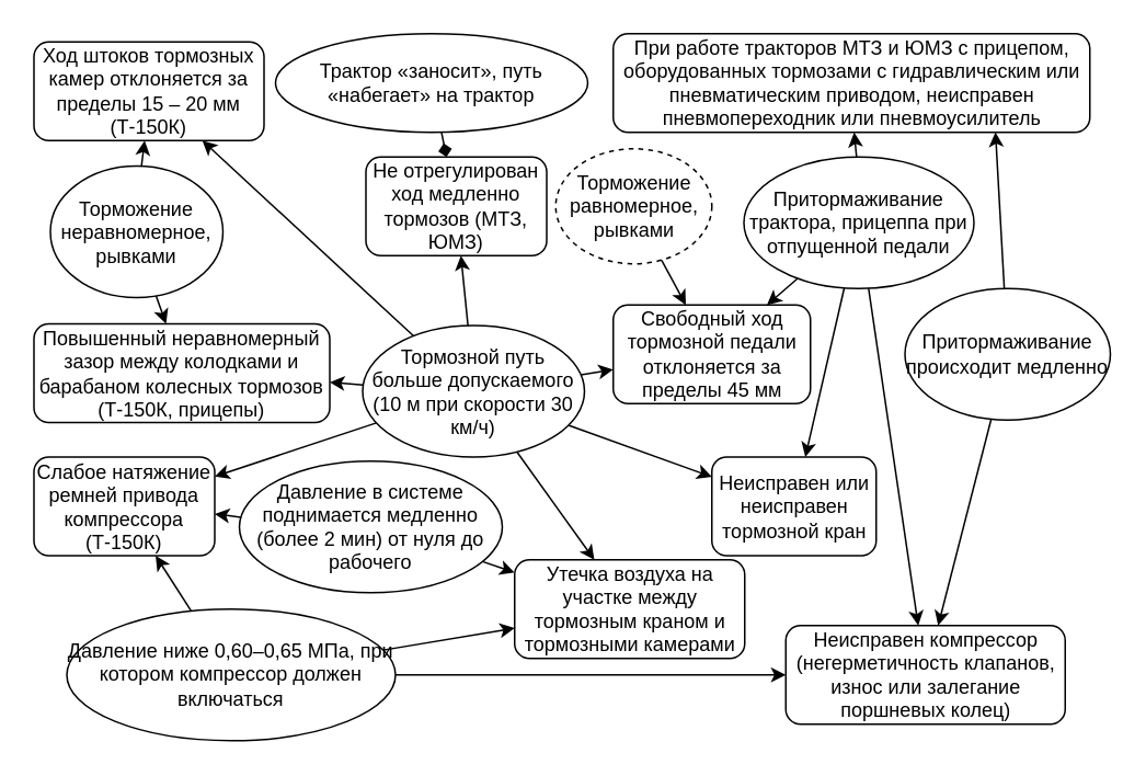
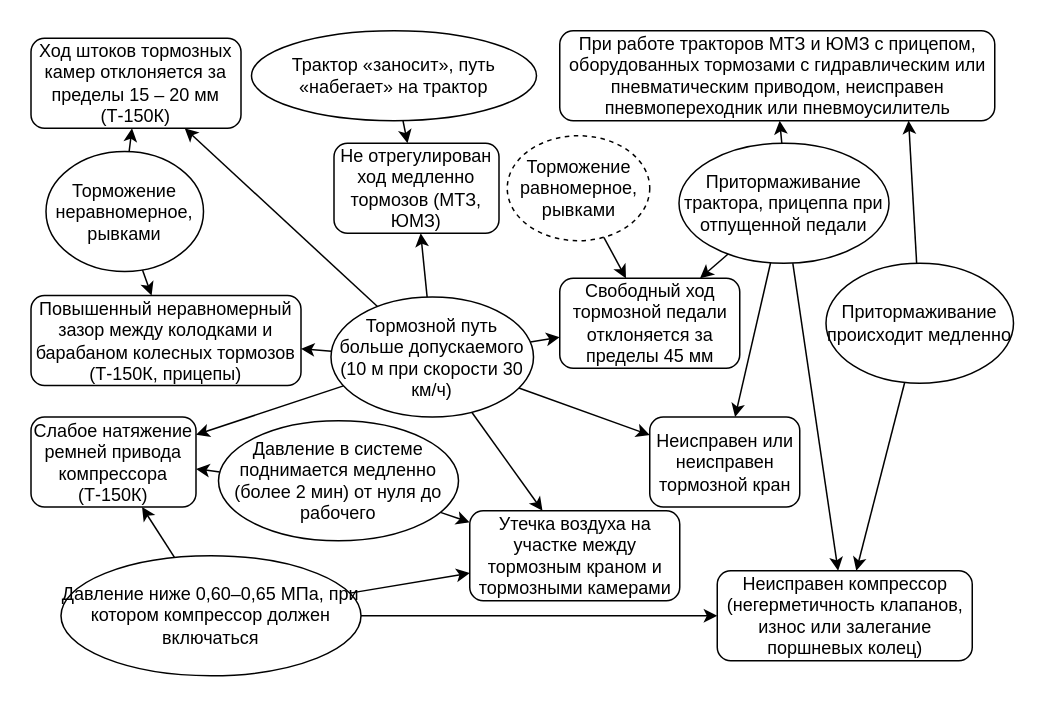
  <mxCell id="0" />
  <mxCell id="1" parent="0" />
  <mxCell id="2" value="Свободный ход тормозной педали отклоняется за пределы 45 мм" style="rounded=1;whiteSpace=wrap;html=1;" vertex="1" parent="1"><mxGeometry x="372.5" y="185" width="120" height="60" as="geometry" /></mxCell>
  <mxCell id="3" value="Утечка воздуха на участке между тормозным краном и тормозными камерами" style="rounded=1;whiteSpace=wrap;html=1;" vertex="1" parent="1"><mxGeometry x="312.5" y="340" width="140" height="60" as="geometry" /></mxCell>
  <mxCell id="4" value="Повышенный неравномерный зазор между колодками и барабаном колесных тормозов (Т-150К, прицепы)" style="rounded=1;whiteSpace=wrap;html=1;" vertex="1" parent="1"><mxGeometry y="196.5" width="180" height="60" as="geometry" x="20" /></mxCell>
  <mxCell id="5" value="Неисправен компрессор (негерметичность клапанов, износ или залегание поршневых колец)" style="rounded=1;whiteSpace=wrap;html=1;" vertex="1" parent="1"><mxGeometry x="477.5" y="380" width="170" height="60" as="geometry" /></mxCell>
  <mxCell id="6" value="Слабое натяжение ремней привода компрессора (Т-150К)" style="rounded=1;whiteSpace=wrap;html=1;" vertex="1" parent="1"><mxGeometry y="277.5" width="110" height="60" as="geometry" x="20" /></mxCell>
  <mxCell id="7" value="Неисправен или неисправен тормозной кран" style="rounded=1;whiteSpace=wrap;html=1;" vertex="1" parent="1"><mxGeometry x="432.5" y="277.5" width="100" height="60" as="geometry" /></mxCell>
  <mxCell id="8" value="Ход штоков тормозных камер отклоняется за пределы 15 – 20 мм (Т-150К)" style="rounded=1;whiteSpace=wrap;html=1;" vertex="1" parent="1"><mxGeometry y="25" width="140" height="60" as="geometry" x="20" /></mxCell>
  <mxCell id="9" value="Не отрегулирован ход медленно тормозов (МТЗ, ЮМЗ)" style="rounded=1;whiteSpace=wrap;html=1;" vertex="1" parent="1"><mxGeometry x="222" y="95" width="110" height="60" as="geometry" /></mxCell>
  <mxCell id="10" value="При работе тракторов МТЗ и ЮМЗ с прицепом, оборудованных тормозами с гидравлическим или пневматическим приводом, неисправен пневмопереходник или пневмоусилитель" style="rounded=1;whiteSpace=wrap;html=1;" vertex="1" parent="1"><mxGeometry x="372.5" width="290" height="60" as="geometry" y="20" /></mxCell>
  <mxCell id="11" style="edgeStyle=none;rounded=0;orthogonalLoop=1;jettySize=auto;html=1;" edge="1" parent="1" source="12" target="2"><mxGeometry relative="1" as="geometry" /></mxCell>
  <mxCell id="12" value="Торможение равномерное, рывками" style="ellipse;whiteSpace=wrap;html=1;dashed=1;" vertex="1" parent="1"><mxGeometry x="337.5" y="90" width="95" height="70" as="geometry" /></mxCell>
  <mxCell id="13" value="" style="edgeStyle=none;rounded=0;orthogonalLoop=1;jettySize=auto;html=1;" edge="1" parent="1" source="15" target="3"><mxGeometry relative="1" as="geometry" /></mxCell>
  <mxCell id="14" value="" style="edgeStyle=none;rounded=0;orthogonalLoop=1;jettySize=auto;html=1;" edge="1" parent="1" source="15" target="6"><mxGeometry relative="1" as="geometry" /></mxCell>
  <mxCell id="15" value="Давление в системе поднимается медленно (более 2 мин) от нуля до рабочего" style="ellipse;whiteSpace=wrap;html=1;" vertex="1" parent="1"><mxGeometry x="145" y="280" width="160" height="80" as="geometry" /></mxCell>
  <mxCell id="16" style="edgeStyle=none;rounded=0;orthogonalLoop=1;jettySize=auto;html=1;" edge="1" parent="1" source="20" target="5"><mxGeometry relative="1" as="geometry" /></mxCell>
  <mxCell id="17" style="edgeStyle=none;rounded=0;orthogonalLoop=1;jettySize=auto;html=1;" edge="1" parent="1" source="20" target="10"><mxGeometry relative="1" as="geometry" /></mxCell>
  <mxCell id="18" style="edgeStyle=none;rounded=0;orthogonalLoop=1;jettySize=auto;html=1;" edge="1" parent="1" source="20" target="2"><mxGeometry relative="1" as="geometry" /></mxCell>
  <mxCell id="19" style="edgeStyle=none;rounded=0;orthogonalLoop=1;jettySize=auto;html=1;" edge="1" parent="1" source="20" target="7"><mxGeometry relative="1" as="geometry" /></mxCell>
  <mxCell id="20" value="Притормаживание трактора, прицеппа при отпущенной педали" style="ellipse;whiteSpace=wrap;html=1;" vertex="1" parent="1"><mxGeometry x="452" y="95" width="140" height="80" as="geometry" /></mxCell>
  <mxCell id="21" style="edgeStyle=none;rounded=0;orthogonalLoop=1;jettySize=auto;html=1;" edge="1" parent="1" source="28" target="7"><mxGeometry relative="1" as="geometry" /></mxCell>
  <mxCell id="22" style="edgeStyle=none;rounded=0;orthogonalLoop=1;jettySize=auto;html=1;" edge="1" parent="1" source="28" target="2"><mxGeometry relative="1" as="geometry" /></mxCell>
  <mxCell id="23" style="edgeStyle=none;rounded=0;orthogonalLoop=1;jettySize=auto;html=1;" edge="1" parent="1" source="28" target="3"><mxGeometry relative="1" as="geometry" /></mxCell>
  <mxCell id="24" style="edgeStyle=none;rounded=0;orthogonalLoop=1;jettySize=auto;html=1;" edge="1" parent="1" source="28" target="4"><mxGeometry relative="1" as="geometry" /></mxCell>
  <mxCell id="25" style="edgeStyle=none;rounded=0;orthogonalLoop=1;jettySize=auto;html=1;" edge="1" parent="1" source="28" target="6"><mxGeometry relative="1" as="geometry" /></mxCell>
  <mxCell id="26" style="edgeStyle=none;rounded=0;orthogonalLoop=1;jettySize=auto;html=1;" edge="1" parent="1" source="28" target="8"><mxGeometry relative="1" as="geometry" /></mxCell>
  <mxCell id="27" style="edgeStyle=none;rounded=0;orthogonalLoop=1;jettySize=auto;html=1;" edge="1" parent="1" source="28" target="9"><mxGeometry relative="1" as="geometry" /></mxCell>
  <mxCell id="28" value="Тормозной путь больше допускаемого (10 м при скорости 30 км/ч)" style="ellipse;whiteSpace=wrap;html=1;" vertex="1" parent="1"><mxGeometry x="220" y="197.5" width="135" height="80" as="geometry" /></mxCell>
  <mxCell id="29" style="edgeStyle=none;rounded=0;orthogonalLoop=1;jettySize=auto;html=1;entryX=0.802;entryY=0.998;entryDx=0;entryDy=0;entryPerimeter=0;" edge="1" parent="1" source="31" target="10"><mxGeometry relative="1" as="geometry" /></mxCell>
  <mxCell id="30" style="edgeStyle=none;rounded=0;orthogonalLoop=1;jettySize=auto;html=1;" edge="1" parent="1" source="31" target="5"><mxGeometry relative="1" as="geometry" /></mxCell>
  <mxCell id="31" value="Притормаживание происходит медленно" style="ellipse;whiteSpace=wrap;html=1;" vertex="1" parent="1"><mxGeometry x="550" y="175" width="125" height="80" as="geometry" /></mxCell>
  <mxCell id="32" style="edgeStyle=none;rounded=0;orthogonalLoop=1;jettySize=auto;html=1;" edge="1" parent="1" source="34" target="4"><mxGeometry relative="1" as="geometry" /></mxCell>
  <mxCell id="33" style="edgeStyle=none;rounded=0;orthogonalLoop=1;jettySize=auto;html=1;" edge="1" parent="1" source="34" target="8"><mxGeometry relative="1" as="geometry" /></mxCell>
  <mxCell id="34" value="Торможение неравномерное, рывками" style="ellipse;whiteSpace=wrap;html=1;" vertex="1" parent="1"><mxGeometry x="30" y="100.5" width="105" height="80" as="geometry" /></mxCell>
  <mxCell id="35" style="edgeStyle=none;rounded=0;orthogonalLoop=1;jettySize=auto;html=1;" edge="1" parent="1" source="38" target="3"><mxGeometry relative="1" as="geometry" /></mxCell>
  <mxCell id="36" style="edgeStyle=none;rounded=0;orthogonalLoop=1;jettySize=auto;html=1;" edge="1" parent="1" source="38" target="6"><mxGeometry relative="1" as="geometry" /></mxCell>
  <mxCell id="37" style="edgeStyle=none;rounded=0;orthogonalLoop=1;jettySize=auto;html=1;" edge="1" parent="1" source="38" target="5"><mxGeometry relative="1" as="geometry" /></mxCell>
  <mxCell id="38" value="Давление ниже 0,60–0,65 МПа, при котором компрессор должен включаться" style="ellipse;whiteSpace=wrap;html=1;" vertex="1" parent="1"><mxGeometry x="40" y="370" width="200" height="80" as="geometry" /></mxCell>
- <mxCell id="39" value="" style="edgeStyle=none;rounded=0;orthogonalLoop=1;jettySize=auto;html=1;endArrow=diamond;" edge="1" parent="1" source="40" target="9"><mxGeometry relative="1" as="geometry" /></mxCell>
+ <mxCell id="39" value="" style="edgeStyle=none;rounded=0;orthogonalLoop=1;jettySize=auto;html=1;" edge="1" parent="1" source="40" target="9"><mxGeometry relative="1" as="geometry" /></mxCell>
  <mxCell id="40" value="Трактор «заносит», путь «набегает» на трактор" style="ellipse;whiteSpace=wrap;html=1;" vertex="1" parent="1"><mxGeometry x="167" width="190" height="60" as="geometry" y="20" /></mxCell>
